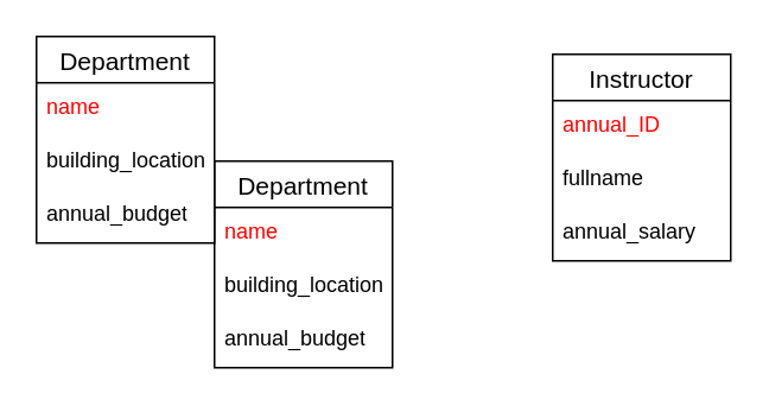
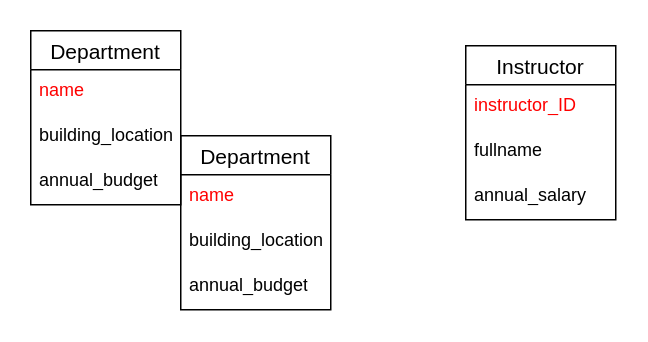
  <mxCell id="0" />
  <mxCell id="1" parent="0" />
  <mxCell id="2" value="Department" style="swimlane;fontStyle=0;childLayout=stackLayout;horizontal=1;startSize=26;horizontalStack=0;resizeParent=1;resizeParentMax=0;resizeLast=0;collapsible=1;marginBottom=0;align=center;fontSize=14;" vertex="1" parent="1"><mxGeometry x="120" y="90" width="100" height="116" as="geometry" /></mxCell>
  <mxCell id="3" value="name" style="text;strokeColor=none;fillColor=none;spacingLeft=4;spacingRight=4;overflow=hidden;rotatable=0;points=[[0,0.5],[1,0.5]];portConstraint=eastwest;fontSize=12;whiteSpace=wrap;html=1;fontColor=light-dark(#ff0000, #ededed);" vertex="1" parent="2"><mxGeometry y="26" width="100" height="30" as="geometry" /></mxCell>
  <mxCell id="4" value="building_location" style="text;strokeColor=none;fillColor=none;spacingLeft=4;spacingRight=4;overflow=hidden;rotatable=0;points=[[0,0.5],[1,0.5]];portConstraint=eastwest;fontSize=12;whiteSpace=wrap;html=1;" vertex="1" parent="2"><mxGeometry y="56" width="100" height="30" as="geometry" /></mxCell>
  <mxCell id="5" value="annual_budget" style="text;strokeColor=none;fillColor=none;spacingLeft=4;spacingRight=4;overflow=hidden;rotatable=0;points=[[0,0.5],[1,0.5]];portConstraint=eastwest;fontSize=12;whiteSpace=wrap;html=1;" vertex="1" parent="2"><mxGeometry y="86" width="100" height="30" as="geometry" /></mxCell>
  <mxCell id="6" value="Instructor" style="swimlane;fontStyle=0;childLayout=stackLayout;horizontal=1;startSize=26;horizontalStack=0;resizeParent=1;resizeParentMax=0;resizeLast=0;collapsible=1;marginBottom=0;align=center;fontSize=14;" vertex="1" parent="1"><mxGeometry x="310" y="30" width="100" height="116" as="geometry" /></mxCell>
- <mxCell id="7" value="annual_ID" style="text;strokeColor=none;fillColor=none;spacingLeft=4;spacingRight=4;overflow=hidden;rotatable=0;points=[[0,0.5],[1,0.5]];portConstraint=eastwest;fontSize=12;whiteSpace=wrap;html=1;fontColor=light-dark(#ff0000, #ededed);" vertex="1" parent="6"><mxGeometry y="26" width="100" height="30" as="geometry" /></mxCell>
+ <mxCell id="7" value="instructor_ID" style="text;strokeColor=none;fillColor=none;spacingLeft=4;spacingRight=4;overflow=hidden;rotatable=0;points=[[0,0.5],[1,0.5]];portConstraint=eastwest;fontSize=12;whiteSpace=wrap;html=1;fontColor=light-dark(#ff0000, #ededed);" vertex="1" parent="6"><mxGeometry y="26" width="100" height="30" as="geometry" /></mxCell>
  <mxCell id="8" value="fullname" style="text;strokeColor=none;fillColor=none;spacingLeft=4;spacingRight=4;overflow=hidden;rotatable=0;points=[[0,0.5],[1,0.5]];portConstraint=eastwest;fontSize=12;whiteSpace=wrap;html=1;" vertex="1" parent="6"><mxGeometry y="56" width="100" height="30" as="geometry" /></mxCell>
  <mxCell id="9" value="annual_salary" style="text;strokeColor=none;fillColor=none;spacingLeft=4;spacingRight=4;overflow=hidden;rotatable=0;points=[[0,0.5],[1,0.5]];portConstraint=eastwest;fontSize=12;whiteSpace=wrap;html=1;" vertex="1" parent="6"><mxGeometry y="86" width="100" height="30" as="geometry" /></mxCell>
  <mxCell id="10" value="Department" style="swimlane;fontStyle=0;childLayout=stackLayout;horizontal=1;startSize=26;horizontalStack=0;resizeParent=1;resizeParentMax=0;resizeLast=0;collapsible=1;marginBottom=0;align=center;fontSize=14;" vertex="1" parent="1"><mxGeometry x="20" y="20" width="100" height="116" as="geometry" /></mxCell>
  <mxCell id="11" value="name" style="text;strokeColor=none;fillColor=none;spacingLeft=4;spacingRight=4;overflow=hidden;rotatable=0;points=[[0,0.5],[1,0.5]];portConstraint=eastwest;fontSize=12;whiteSpace=wrap;html=1;fontColor=light-dark(#ff0000, #ededed);" vertex="1" parent="10"><mxGeometry y="26" width="100" height="30" as="geometry" /></mxCell>
  <mxCell id="12" value="building_location" style="text;strokeColor=none;fillColor=none;spacingLeft=4;spacingRight=4;overflow=hidden;rotatable=0;points=[[0,0.5],[1,0.5]];portConstraint=eastwest;fontSize=12;whiteSpace=wrap;html=1;" vertex="1" parent="10"><mxGeometry y="56" width="100" height="30" as="geometry" /></mxCell>
  <mxCell id="13" value="annual_budget" style="text;strokeColor=none;fillColor=none;spacingLeft=4;spacingRight=4;overflow=hidden;rotatable=0;points=[[0,0.5],[1,0.5]];portConstraint=eastwest;fontSize=12;whiteSpace=wrap;html=1;" vertex="1" parent="10"><mxGeometry y="86" width="100" height="30" as="geometry" /></mxCell>
